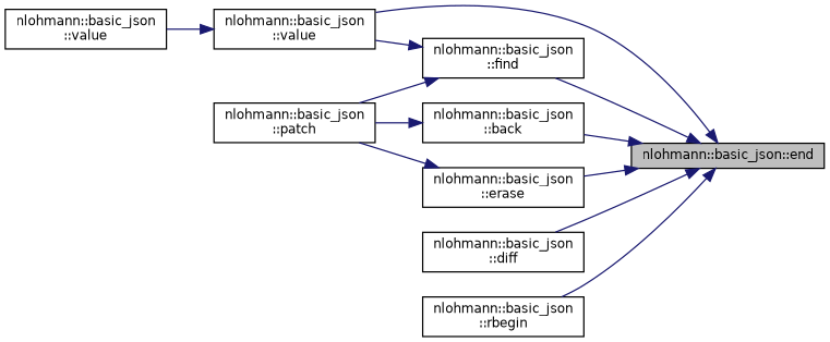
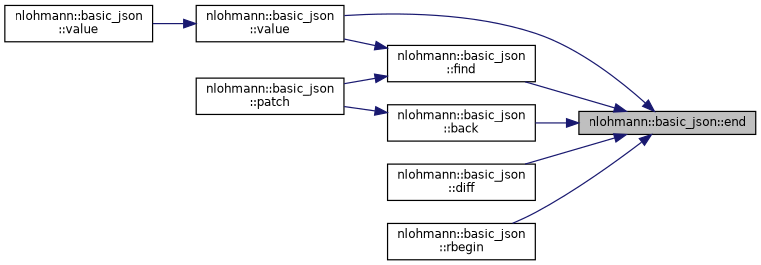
  digraph {
    rankdir=RL
    node [color=black fillcolor=white fontname=Helvetica fontsize=10 shape=record style=filled]
    edge [color=midnightblue dir=back fontname=Helvetica fontsize=10 labelfontname=Helvetica labelfontsize=10 style=solid]
    n1 [fillcolor=grey75 fontcolor=black height=0.2 label="nlohmann::basic_json::end" width=0.4]
    n2 [height=0.2 label="nlohmann::basic_json\l::value" width=0.4]
    n3 [height=0.2 label="nlohmann::basic_json\l::back" width=0.4]
-   n4 [height=0.2 label="nlohmann::basic_json\l::erase" width=0.4]
    n5 [height=0.2 label="nlohmann::basic_json\l::find" width=0.4]
    n6 [height=0.2 label="nlohmann::basic_json\l::diff" width=0.4]
    n7 [height=0.2 label="nlohmann::basic_json\l::rbegin" width=0.4]
    n8 [height=0.2 label="nlohmann::basic_json\l::value" width=0.4]
    n9 [height=0.2 label="nlohmann::basic_json\l::patch" width=0.4]
    n1 -> n2
    n1 -> n3
-   n1 -> n4
    n1 -> n5
    n1 -> n6
    n1 -> n7
    n2 -> n8
    n3 -> n9
-   n4 -> n9
    n5 -> n2
    n5 -> n9
  }
